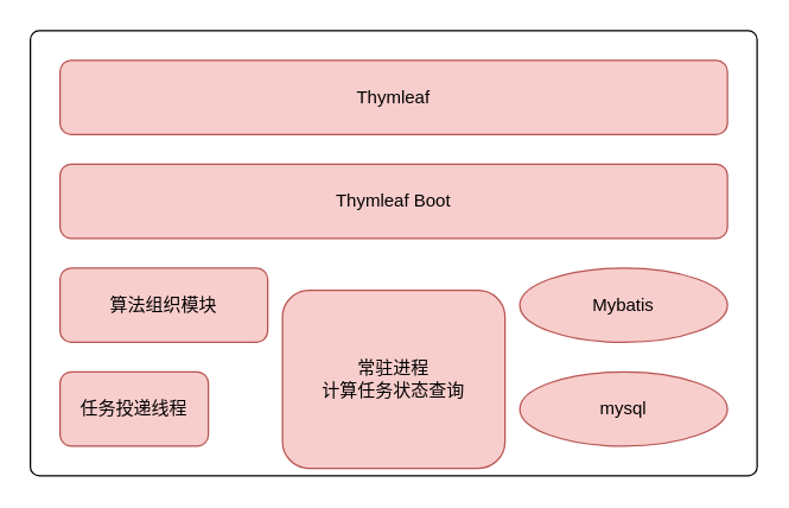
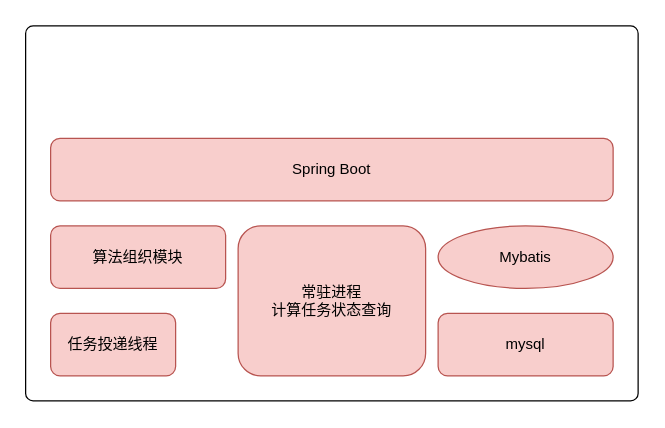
  <mxCell id="0" />
  <mxCell id="1" parent="0" />
  <mxCell id="2" value="" style="rounded=1;whiteSpace=wrap;html=1;direction=west;fillColor=#ffffff;shadow=0;comic=0;glass=0;arcSize=2;" vertex="1" parent="1"><mxGeometry x="20" y="20" width="490" height="300" as="geometry" /></mxCell>
- <mxCell id="3" value="Thymleaf" style="rounded=1;whiteSpace=wrap;html=1;fillColor=#f8cecc;strokeColor=#b85450;" vertex="1" parent="1"><mxGeometry x="40" y="40" width="450" height="50" as="geometry" /></mxCell>
- <mxCell id="4" value="Thymleaf Boot" style="rounded=1;whiteSpace=wrap;html=1;fillColor=#f8cecc;strokeColor=#b85450;" vertex="1" parent="1"><mxGeometry x="40" y="110" width="450" height="50" as="geometry" /></mxCell>
+ <mxCell id="4" value="Spring Boot" style="rounded=1;whiteSpace=wrap;html=1;fillColor=#f8cecc;strokeColor=#b85450;" vertex="1" parent="1"><mxGeometry x="40" y="110" width="450" height="50" as="geometry" /></mxCell>
  <mxCell id="5" value="Mybatis" style="ellipse;whiteSpace=wrap;html=1;fillColor=#f8cecc;strokeColor=#b85450;" vertex="1" parent="1"><mxGeometry x="350" y="180" width="140" height="50" as="geometry" /></mxCell>
- <mxCell id="6" value="mysql" style="ellipse;whiteSpace=wrap;html=1;fillColor=#f8cecc;strokeColor=#b85450;" vertex="1" parent="1"><mxGeometry x="350" y="250" width="140" height="50" as="geometry" /></mxCell>
+ <mxCell id="6" value="mysql" style="rounded=1;whiteSpace=wrap;html=1;fillColor=#f8cecc;strokeColor=#b85450;" vertex="1" parent="1"><mxGeometry x="350" y="250" width="140" height="50" as="geometry" /></mxCell>
  <mxCell id="7" value="算法组织模块" style="rounded=1;whiteSpace=wrap;html=1;fillColor=#f8cecc;strokeColor=#b85450;" vertex="1" parent="1"><mxGeometry x="40" y="180" width="140" height="50" as="geometry" /></mxCell>
  <mxCell id="8" value="任务投递线程" style="rounded=1;whiteSpace=wrap;html=1;fillColor=#f8cecc;strokeColor=#b85450;" vertex="1" parent="1"><mxGeometry x="40" y="250" width="100" height="50" as="geometry" /></mxCell>
- <mxCell id="9" value="常驻进程&lt;br&gt;计算任务状态查询&lt;br&gt;" style="rounded=1;whiteSpace=wrap;html=1;fillColor=#f8cecc;strokeColor=#b85450;" vertex="1" parent="1"><mxGeometry x="190" y="195" width="150" height="120" as="geometry" /></mxCell>
+ <mxCell id="9" value="常驻进程&lt;br&gt;计算任务状态查询&lt;br&gt;" style="rounded=1;whiteSpace=wrap;html=1;fillColor=#f8cecc;strokeColor=#b85450;" vertex="1" parent="1"><mxGeometry x="190" y="180" width="150" height="120" as="geometry" /></mxCell>
